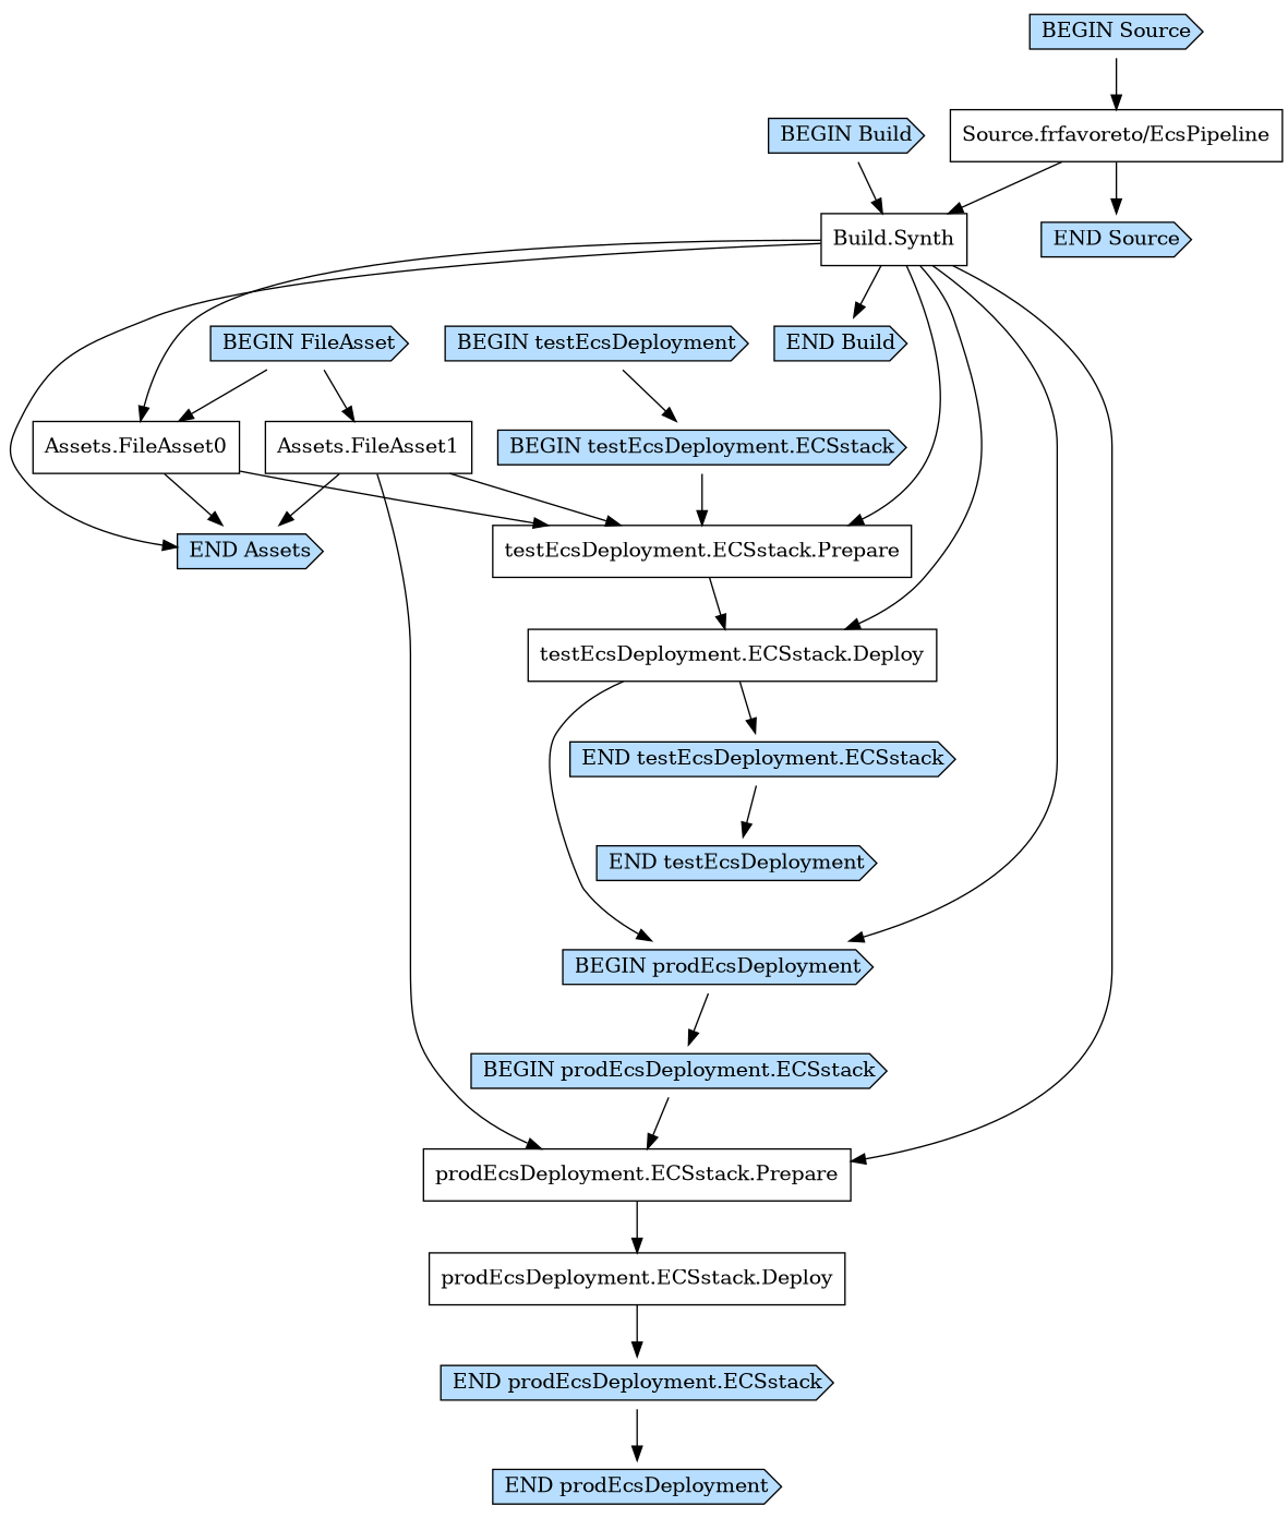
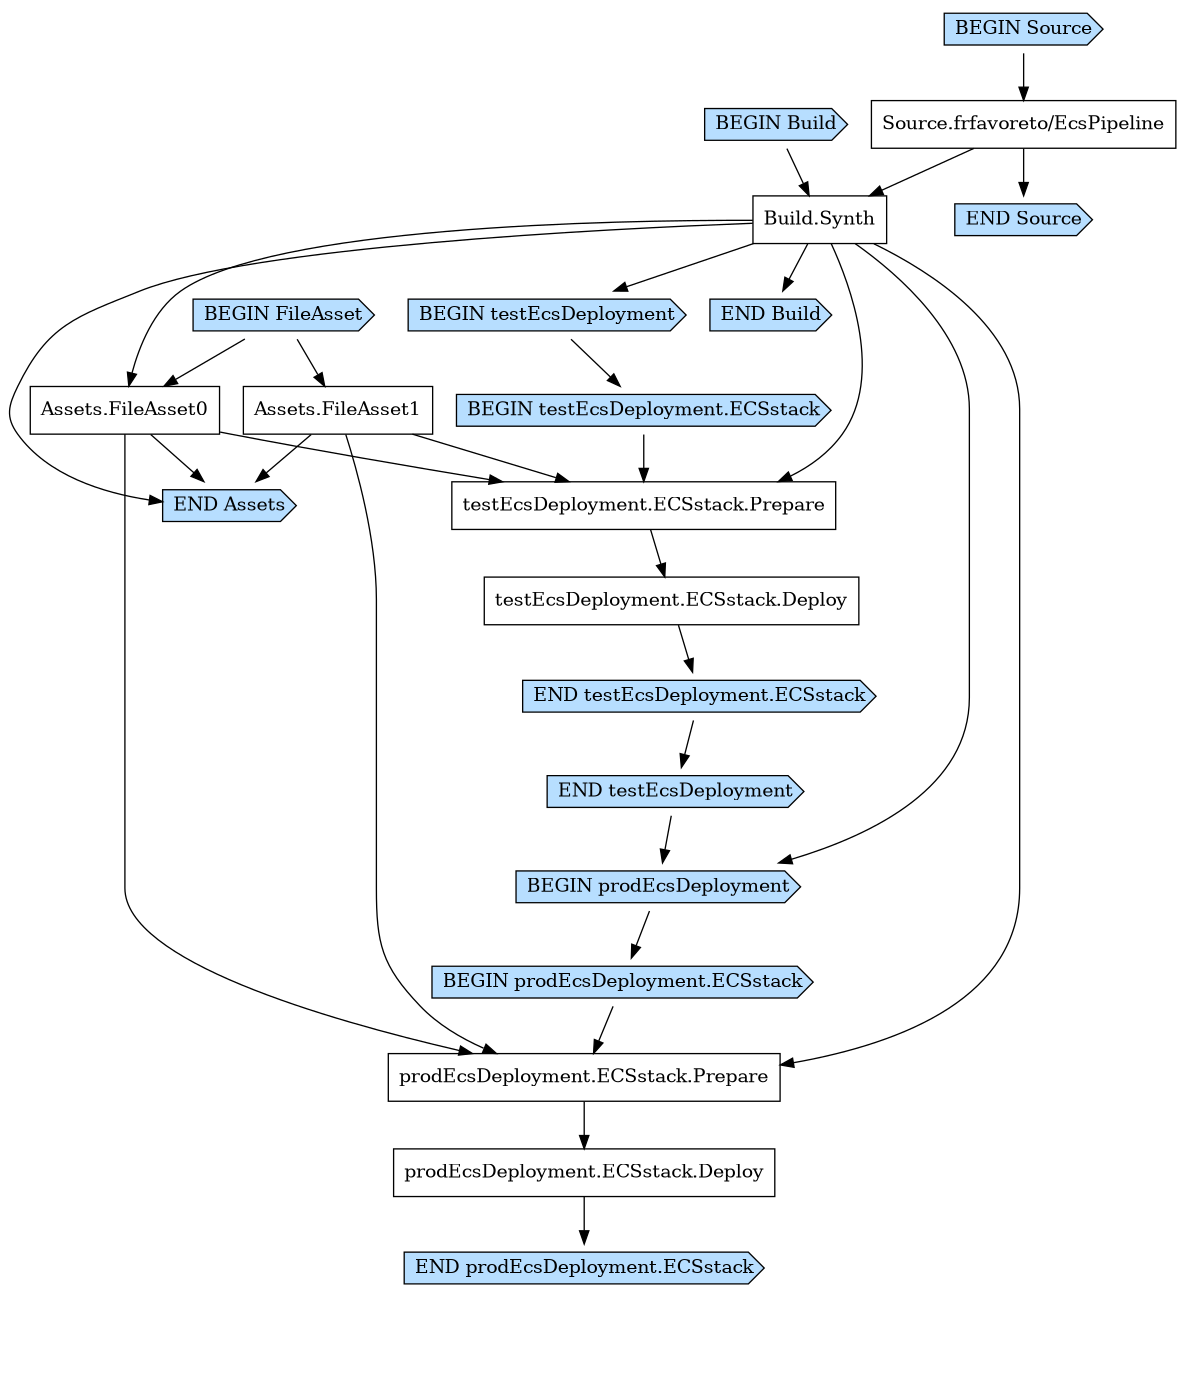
  digraph {
    node [shape=cds fillcolor="#b7deff" style=filled]
    "Build.Synth" [shape=box fillcolor="" style=""]
    "BEGIN Build"
    "END Build"
    n4 [label="Assets.FileAsset0" shape=box fillcolor="" style=""]
    "BEGIN testEcsDeployment"
    "testEcsDeployment.ECSstack.Prepare" [shape=box fillcolor="" style=""]
    "BEGIN prodEcsDeployment"
    "prodEcsDeployment.ECSstack.Prepare" [shape=box fillcolor="" style=""]
    "END Assets"
    "Assets.FileAsset1" [shape=box fillcolor="" style=""]
    "BEGIN testEcsDeployment.ECSstack"
    "testEcsDeployment.ECSstack.Deploy" [shape=box fillcolor="" style=""]
    "BEGIN prodEcsDeployment.ECSstack"
    "prodEcsDeployment.ECSstack.Deploy" [shape=box fillcolor="" style=""]
    "Source.frfavoreto/EcsPipeline" [shape=box fillcolor="" style=""]
    "END Source"
    n17 [label="BEGIN FileAsset"]
    "END testEcsDeployment"
    "END testEcsDeployment.ECSstack"
    "END prodEcsDeployment.ECSstack"
-   "END prodEcsDeployment"
    "BEGIN Source"
    "Build.Synth" -> "END Build"
    "Build.Synth" -> n4
-   "Build.Synth" -> "testEcsDeployment.ECSstack.Deploy"
+   "Build.Synth" -> "BEGIN testEcsDeployment"
    "Build.Synth" -> "testEcsDeployment.ECSstack.Prepare"
    "Build.Synth" -> "BEGIN prodEcsDeployment"
    "Build.Synth" -> "prodEcsDeployment.ECSstack.Prepare"
    "Build.Synth" -> "END Assets"
    "BEGIN Build" -> "Build.Synth"
    n4 -> "testEcsDeployment.ECSstack.Prepare"
+   n4 -> "prodEcsDeployment.ECSstack.Prepare"
    n4 -> "END Assets"
    "BEGIN testEcsDeployment" -> "BEGIN testEcsDeployment.ECSstack"
    "testEcsDeployment.ECSstack.Prepare" -> "testEcsDeployment.ECSstack.Deploy"
    "BEGIN prodEcsDeployment" -> "BEGIN prodEcsDeployment.ECSstack"
    "prodEcsDeployment.ECSstack.Prepare" -> "prodEcsDeployment.ECSstack.Deploy"
    "Assets.FileAsset1" -> "testEcsDeployment.ECSstack.Prepare"
    "Assets.FileAsset1" -> "prodEcsDeployment.ECSstack.Prepare"
    "Assets.FileAsset1" -> "END Assets"
    "BEGIN testEcsDeployment.ECSstack" -> "testEcsDeployment.ECSstack.Prepare"
    "testEcsDeployment.ECSstack.Deploy" -> "END testEcsDeployment.ECSstack"
    "BEGIN prodEcsDeployment.ECSstack" -> "prodEcsDeployment.ECSstack.Prepare"
    "prodEcsDeployment.ECSstack.Deploy" -> "END prodEcsDeployment.ECSstack"
    "Source.frfavoreto/EcsPipeline" -> "Build.Synth"
    "Source.frfavoreto/EcsPipeline" -> "END Source"
    n17 -> n4
    n17 -> "Assets.FileAsset1"
-   "testEcsDeployment.ECSstack.Deploy" -> "BEGIN prodEcsDeployment"
+   "END testEcsDeployment" -> "BEGIN prodEcsDeployment"
    "END testEcsDeployment.ECSstack" -> "END testEcsDeployment"
-   "END prodEcsDeployment.ECSstack" -> "END prodEcsDeployment"
    "BEGIN Source" -> "Source.frfavoreto/EcsPipeline"
  }
